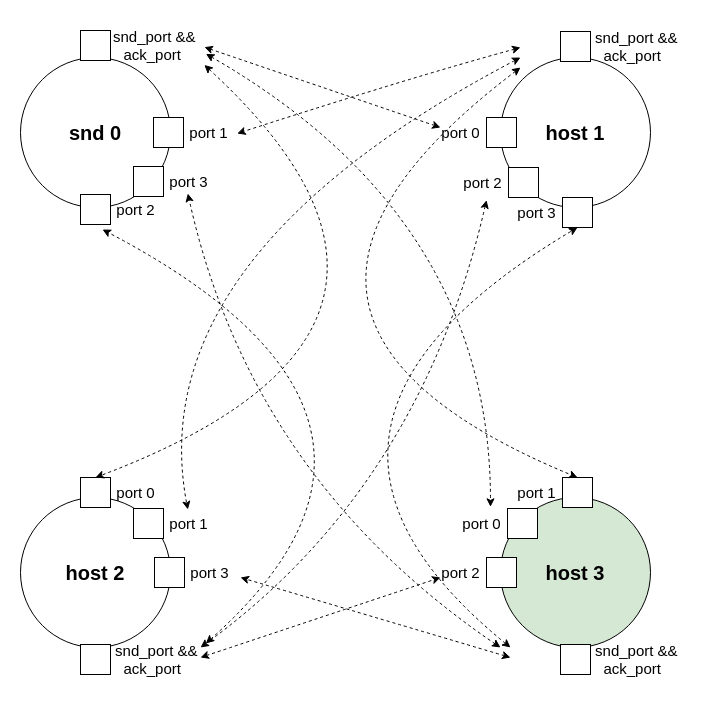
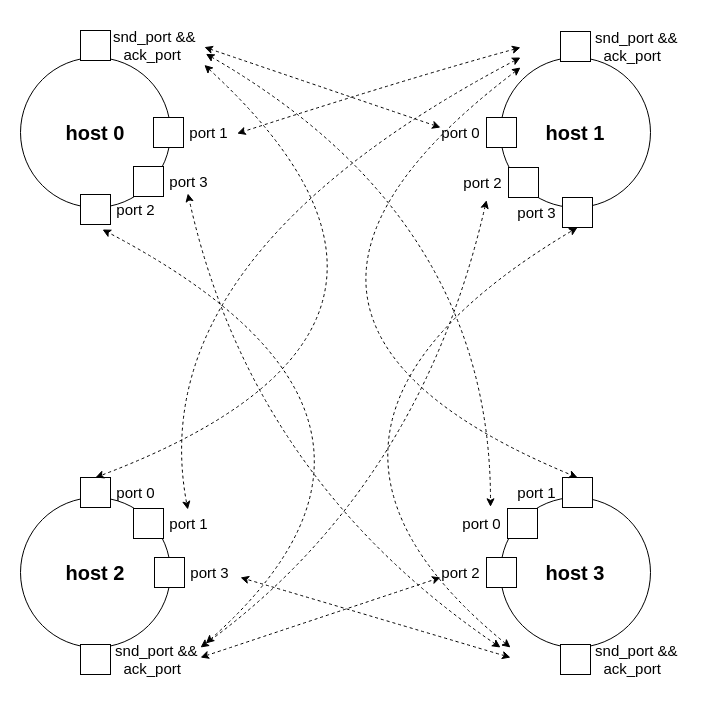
  <mxCell id="0" />
  <mxCell id="1" parent="0" />
- <mxCell id="2" value="&lt;b&gt;&lt;font style=&quot;font-size: 20px;&quot;&gt;snd 0&lt;/font&gt;&lt;/b&gt;" style="ellipse;whiteSpace=wrap;html=1;aspect=fixed;" vertex="1" parent="1"><mxGeometry x="20" y="57" width="150" height="150" as="geometry" /></mxCell>
+ <mxCell id="2" value="&lt;b&gt;&lt;font style=&quot;font-size: 20px;&quot;&gt;host 0&lt;/font&gt;&lt;/b&gt;" style="ellipse;whiteSpace=wrap;html=1;aspect=fixed;" vertex="1" parent="1"><mxGeometry x="20" y="57" width="150" height="150" as="geometry" /></mxCell>
  <mxCell id="3" value="&lt;b&gt;&lt;font style=&quot;font-size: 20px;&quot;&gt;host 2&lt;/font&gt;&lt;/b&gt;" style="ellipse;whiteSpace=wrap;html=1;aspect=fixed;" vertex="1" parent="1"><mxGeometry x="20" y="497" width="150" height="150" as="geometry" /></mxCell>
  <mxCell id="4" value="&lt;b&gt;&lt;font style=&quot;font-size: 20px;&quot;&gt;host 1&lt;/font&gt;&lt;/b&gt;" style="ellipse;whiteSpace=wrap;html=1;aspect=fixed;" vertex="1" parent="1"><mxGeometry x="500" y="57" width="150" height="150" as="geometry" /></mxCell>
- <mxCell id="5" value="&lt;b&gt;&lt;font style=&quot;font-size: 20px;&quot;&gt;host 3&lt;/font&gt;&lt;/b&gt;" style="ellipse;whiteSpace=wrap;html=1;aspect=fixed;fillColor=#d5e8d4;" vertex="1" parent="1"><mxGeometry x="500" y="497" width="150" height="150" as="geometry" /></mxCell>
+ <mxCell id="5" value="&lt;b&gt;&lt;font style=&quot;font-size: 20px;&quot;&gt;host 3&lt;/font&gt;&lt;/b&gt;" style="ellipse;whiteSpace=wrap;html=1;aspect=fixed;" vertex="1" parent="1"><mxGeometry x="500" y="497" width="150" height="150" as="geometry" /></mxCell>
  <mxCell id="6" value="" style="group" vertex="1" connectable="0" parent="1"><mxGeometry x="153" y="117" width="85" height="30" as="geometry" /></mxCell>
  <mxCell id="7" value="" style="whiteSpace=wrap;html=1;aspect=fixed;" vertex="1" parent="6"><mxGeometry width="30" height="30" as="geometry" /></mxCell>
  <mxCell id="8" value="&lt;font style=&quot;font-size: 15px;&quot;&gt;port 1&lt;/font&gt;" style="text;html=1;align=center;verticalAlign=middle;resizable=0;points=[];autosize=1;strokeColor=none;fillColor=none;" vertex="1" parent="6"><mxGeometry x="25" width="60" height="30" as="geometry" /></mxCell>
  <mxCell id="9" value="" style="group" vertex="1" connectable="0" parent="1"><mxGeometry x="80" y="194" width="85" height="30" as="geometry" /></mxCell>
  <mxCell id="10" value="" style="whiteSpace=wrap;html=1;aspect=fixed;" vertex="1" parent="9"><mxGeometry width="30" height="30" as="geometry" /></mxCell>
  <mxCell id="11" value="&lt;font style=&quot;font-size: 15px;&quot;&gt;port 2&lt;/font&gt;" style="text;html=1;align=center;verticalAlign=middle;resizable=0;points=[];autosize=1;strokeColor=none;fillColor=none;" vertex="1" parent="9"><mxGeometry x="25" width="60" height="30" as="geometry" /></mxCell>
  <mxCell id="12" value="" style="group" vertex="1" connectable="0" parent="1"><mxGeometry x="133" y="166" width="85" height="30" as="geometry" /></mxCell>
  <mxCell id="13" value="" style="whiteSpace=wrap;html=1;aspect=fixed;" vertex="1" parent="12"><mxGeometry width="30" height="30" as="geometry" /></mxCell>
  <mxCell id="14" value="&lt;font style=&quot;font-size: 15px;&quot;&gt;port 3&lt;/font&gt;" style="text;html=1;align=center;verticalAlign=middle;resizable=0;points=[];autosize=1;strokeColor=none;fillColor=none;" vertex="1" parent="12"><mxGeometry x="25" width="60" height="30" as="geometry" /></mxCell>
  <mxCell id="15" value="" style="group" vertex="1" connectable="0" parent="1"><mxGeometry x="80" y="477" width="85" height="30" as="geometry" /></mxCell>
  <mxCell id="16" value="" style="whiteSpace=wrap;html=1;aspect=fixed;" vertex="1" parent="15"><mxGeometry width="30" height="30" as="geometry" /></mxCell>
  <mxCell id="17" value="&lt;font style=&quot;font-size: 15px;&quot;&gt;port 0&lt;/font&gt;" style="text;html=1;align=center;verticalAlign=middle;resizable=0;points=[];autosize=1;strokeColor=none;fillColor=none;" vertex="1" parent="15"><mxGeometry x="25" width="60" height="30" as="geometry" /></mxCell>
  <mxCell id="18" value="" style="group" vertex="1" connectable="0" parent="1"><mxGeometry x="154" y="557" width="85" height="30" as="geometry" /></mxCell>
  <mxCell id="19" value="" style="whiteSpace=wrap;html=1;aspect=fixed;" vertex="1" parent="18"><mxGeometry width="30" height="30" as="geometry" /></mxCell>
  <mxCell id="20" value="&lt;font style=&quot;font-size: 15px;&quot;&gt;port 3&lt;/font&gt;" style="text;html=1;align=center;verticalAlign=middle;resizable=0;points=[];autosize=1;strokeColor=none;fillColor=none;" vertex="1" parent="18"><mxGeometry x="25" width="60" height="30" as="geometry" /></mxCell>
  <mxCell id="21" value="" style="group" vertex="1" connectable="0" parent="1"><mxGeometry x="133" y="508" width="85" height="30" as="geometry" /></mxCell>
  <mxCell id="22" value="" style="whiteSpace=wrap;html=1;aspect=fixed;" vertex="1" parent="21"><mxGeometry width="30" height="30" as="geometry" /></mxCell>
  <mxCell id="23" value="&lt;font style=&quot;font-size: 15px;&quot;&gt;port 1&lt;/font&gt;" style="text;html=1;align=center;verticalAlign=middle;resizable=0;points=[];autosize=1;strokeColor=none;fillColor=none;" vertex="1" parent="21"><mxGeometry x="25" width="60" height="30" as="geometry" /></mxCell>
  <mxCell id="24" value="" style="group" vertex="1" connectable="0" parent="1"><mxGeometry x="430" y="117" width="86" height="30" as="geometry" /></mxCell>
  <mxCell id="25" value="" style="whiteSpace=wrap;html=1;aspect=fixed;" vertex="1" parent="24"><mxGeometry x="56" width="30" height="30" as="geometry" /></mxCell>
  <mxCell id="26" value="&lt;font style=&quot;font-size: 15px;&quot;&gt;port 0&lt;/font&gt;" style="text;html=1;align=center;verticalAlign=middle;resizable=0;points=[];autosize=1;strokeColor=none;fillColor=none;" vertex="1" parent="24"><mxGeometry width="60" height="30" as="geometry" /></mxCell>
  <mxCell id="27" value="" style="group" vertex="1" connectable="0" parent="1"><mxGeometry x="452" y="167" width="86" height="30" as="geometry" /></mxCell>
  <mxCell id="28" value="" style="whiteSpace=wrap;html=1;aspect=fixed;" vertex="1" parent="27"><mxGeometry x="56" width="30" height="30" as="geometry" /></mxCell>
  <mxCell id="29" value="&lt;font style=&quot;font-size: 15px;&quot;&gt;port 2&lt;/font&gt;" style="text;html=1;align=center;verticalAlign=middle;resizable=0;points=[];autosize=1;strokeColor=none;fillColor=none;" vertex="1" parent="27"><mxGeometry width="60" height="30" as="geometry" /></mxCell>
  <mxCell id="30" value="" style="group" vertex="1" connectable="0" parent="1"><mxGeometry x="506" y="197" width="86" height="30" as="geometry" /></mxCell>
  <mxCell id="31" value="" style="whiteSpace=wrap;html=1;aspect=fixed;" vertex="1" parent="30"><mxGeometry x="56" width="30" height="30" as="geometry" /></mxCell>
  <mxCell id="32" value="&lt;font style=&quot;font-size: 15px;&quot;&gt;port 3&lt;/font&gt;" style="text;html=1;align=center;verticalAlign=middle;resizable=0;points=[];autosize=1;strokeColor=none;fillColor=none;" vertex="1" parent="30"><mxGeometry width="60" height="30" as="geometry" /></mxCell>
  <mxCell id="33" value="" style="group" vertex="1" connectable="0" parent="1"><mxGeometry x="430" y="557" width="86" height="30" as="geometry" /></mxCell>
  <mxCell id="34" value="" style="whiteSpace=wrap;html=1;aspect=fixed;" vertex="1" parent="33"><mxGeometry x="56" width="30" height="30" as="geometry" /></mxCell>
  <mxCell id="35" value="&lt;font style=&quot;font-size: 15px;&quot;&gt;port 2&lt;/font&gt;" style="text;html=1;align=center;verticalAlign=middle;resizable=0;points=[];autosize=1;strokeColor=none;fillColor=none;" vertex="1" parent="33"><mxGeometry width="60" height="30" as="geometry" /></mxCell>
  <mxCell id="36" value="" style="group" vertex="1" connectable="0" parent="1"><mxGeometry x="451" y="508" width="86" height="30" as="geometry" /></mxCell>
  <mxCell id="37" value="" style="whiteSpace=wrap;html=1;aspect=fixed;" vertex="1" parent="36"><mxGeometry x="56" width="30" height="30" as="geometry" /></mxCell>
  <mxCell id="38" value="&lt;font style=&quot;font-size: 15px;&quot;&gt;port 0&lt;/font&gt;" style="text;html=1;align=center;verticalAlign=middle;resizable=0;points=[];autosize=1;strokeColor=none;fillColor=none;" vertex="1" parent="36"><mxGeometry width="60" height="30" as="geometry" /></mxCell>
  <mxCell id="39" value="" style="group" vertex="1" connectable="0" parent="1"><mxGeometry x="506" y="477" width="86" height="30" as="geometry" /></mxCell>
  <mxCell id="40" value="" style="whiteSpace=wrap;html=1;aspect=fixed;" vertex="1" parent="39"><mxGeometry x="56" width="30" height="30" as="geometry" /></mxCell>
  <mxCell id="41" value="&lt;font style=&quot;font-size: 15px;&quot;&gt;port 1&lt;/font&gt;" style="text;html=1;align=center;verticalAlign=middle;resizable=0;points=[];autosize=1;strokeColor=none;fillColor=none;" vertex="1" parent="39"><mxGeometry width="60" height="30" as="geometry" /></mxCell>
  <mxCell id="42" value="" style="group" vertex="1" connectable="0" parent="1"><mxGeometry x="80" y="30" width="125" height="40" as="geometry" /></mxCell>
  <mxCell id="43" value="" style="whiteSpace=wrap;html=1;aspect=fixed;" vertex="1" parent="42"><mxGeometry width="30" height="30" as="geometry" /></mxCell>
  <mxCell id="44" value="&lt;font style=&quot;font-size: 15px;&quot;&gt;&lt;span style=&quot;white-space: pre;&quot;&gt;&#09;&lt;/span&gt;&amp;nbsp;snd_port &amp;amp;&amp;amp;&lt;/font&gt;&lt;div&gt;&lt;font style=&quot;font-size: 15px;&quot;&gt;&amp;nbsp; &amp;nbsp; &amp;nbsp; &amp;nbsp; ack_port&lt;/font&gt;&lt;/div&gt;" style="text;html=1;align=center;verticalAlign=middle;resizable=0;points=[];autosize=1;strokeColor=none;fillColor=none;" vertex="1" parent="42"><mxGeometry x="-15" y="-10" width="140" height="50" as="geometry" /></mxCell>
  <mxCell id="45" value="" style="group" vertex="1" connectable="0" parent="1"><mxGeometry x="80" y="644" width="130" height="40" as="geometry" /></mxCell>
  <mxCell id="46" value="" style="whiteSpace=wrap;html=1;aspect=fixed;" vertex="1" parent="45"><mxGeometry width="30" height="30" as="geometry" /></mxCell>
  <mxCell id="47" value="&lt;font style=&quot;font-size: 15px;&quot;&gt;&lt;span style=&quot;white-space: pre;&quot;&gt;&#09;&lt;/span&gt;&amp;nbsp; snd_port &amp;amp;&amp;amp;&lt;/font&gt;&lt;div&gt;&lt;font style=&quot;font-size: 15px;&quot;&gt;&amp;nbsp; &amp;nbsp; &amp;nbsp; &amp;nbsp; ack_port&lt;/font&gt;&lt;/div&gt;" style="text;html=1;align=center;verticalAlign=middle;resizable=0;points=[];autosize=1;strokeColor=none;fillColor=none;" vertex="1" parent="45"><mxGeometry x="-20" y="-10" width="150" height="50" as="geometry" /></mxCell>
  <mxCell id="48" value="" style="group" vertex="1" connectable="0" parent="1"><mxGeometry x="560" y="31" width="130" height="40" as="geometry" /></mxCell>
  <mxCell id="49" value="" style="whiteSpace=wrap;html=1;aspect=fixed;" vertex="1" parent="48"><mxGeometry width="30" height="30" as="geometry" /></mxCell>
  <mxCell id="50" value="&lt;font style=&quot;font-size: 15px;&quot;&gt;&lt;span style=&quot;white-space: pre;&quot;&gt;&#09;&lt;/span&gt;&amp;nbsp; snd_port &amp;amp;&amp;amp;&lt;/font&gt;&lt;div&gt;&lt;font style=&quot;font-size: 15px;&quot;&gt;&amp;nbsp; &amp;nbsp; &amp;nbsp; &amp;nbsp; ack_port&lt;/font&gt;&lt;/div&gt;" style="text;html=1;align=center;verticalAlign=middle;resizable=0;points=[];autosize=1;strokeColor=none;fillColor=none;" vertex="1" parent="48"><mxGeometry x="-20" y="-10" width="150" height="50" as="geometry" /></mxCell>
  <mxCell id="51" value="" style="group" vertex="1" connectable="0" parent="1"><mxGeometry x="560" y="644" width="130" height="40" as="geometry" /></mxCell>
  <mxCell id="52" value="" style="whiteSpace=wrap;html=1;aspect=fixed;" vertex="1" parent="51"><mxGeometry width="30" height="30" as="geometry" /></mxCell>
  <mxCell id="53" value="&lt;font style=&quot;font-size: 15px;&quot;&gt;&lt;span style=&quot;white-space: pre;&quot;&gt;&#09;&lt;/span&gt;&amp;nbsp; snd_port &amp;amp;&amp;amp;&lt;/font&gt;&lt;div&gt;&lt;font style=&quot;font-size: 15px;&quot;&gt;&amp;nbsp; &amp;nbsp; &amp;nbsp; &amp;nbsp; ack_port&lt;/font&gt;&lt;/div&gt;" style="text;html=1;align=center;verticalAlign=middle;resizable=0;points=[];autosize=1;strokeColor=none;fillColor=none;" vertex="1" parent="51"><mxGeometry x="-20" y="-10" width="150" height="50" as="geometry" /></mxCell>
  <mxCell id="54" value="" style="endArrow=classic;dashed=1;html=1;endFill=1;rounded=0;curved=1;exitX=0.992;exitY=0.533;exitDx=0;exitDy=0;exitPerimeter=0;startArrow=classic;startFill=1;" edge="1" parent="1" source="44"><mxGeometry width="50" height="50" relative="1" as="geometry"><mxPoint x="210" y="-43" as="sourcePoint" /><mxPoint x="440" y="127" as="targetPoint" /></mxGeometry></mxCell>
  <mxCell id="55" value="" style="endArrow=classic;dashed=1;html=1;endFill=1;rounded=0;curved=1;exitX=1.003;exitY=0.667;exitDx=0;exitDy=0;exitPerimeter=0;entryX=0.65;entryY=-0.056;entryDx=0;entryDy=0;entryPerimeter=0;startArrow=classic;startFill=1;" edge="1" parent="1" source="44" target="38"><mxGeometry width="50" height="50" relative="1" as="geometry"><mxPoint x="204" y="63" as="sourcePoint" /><mxPoint x="443" y="143" as="targetPoint" /><Array as="points"><mxPoint x="490" y="217" /></Array></mxGeometry></mxCell>
  <mxCell id="56" value="" style="endArrow=classic;dashed=1;html=1;endFill=1;rounded=0;curved=1;exitX=0.992;exitY=0.889;exitDx=0;exitDy=0;exitPerimeter=0;entryX=0.5;entryY=0;entryDx=0;entryDy=0;startArrow=classic;startFill=1;" edge="1" parent="1" source="44" target="16"><mxGeometry width="50" height="50" relative="1" as="geometry"><mxPoint x="214" y="73" as="sourcePoint" /><mxPoint x="453" y="153" as="targetPoint" /><Array as="points"><mxPoint x="490" y="327" /></Array></mxGeometry></mxCell>
  <mxCell id="57" value="" style="endArrow=classic;dashed=1;html=1;endFill=1;rounded=0;curved=1;entryX=0.978;entryY=0.533;entryDx=0;entryDy=0;entryPerimeter=0;startArrow=classic;startFill=1;" edge="1" parent="1" target="8"><mxGeometry width="50" height="50" relative="1" as="geometry"><mxPoint x="520" y="47" as="sourcePoint" /><mxPoint x="443" y="143" as="targetPoint" /><Array as="points"><mxPoint x="410" y="77" /></Array></mxGeometry></mxCell>
  <mxCell id="58" value="" style="endArrow=classic;dashed=1;html=1;endFill=1;rounded=0;curved=1;entryX=0.489;entryY=0.033;entryDx=0;entryDy=0;entryPerimeter=0;startArrow=classic;startFill=1;" edge="1" parent="1" target="23"><mxGeometry width="50" height="50" relative="1" as="geometry"><mxPoint x="520" y="57" as="sourcePoint" /><mxPoint x="453" y="153" as="targetPoint" /><Array as="points"><mxPoint x="140" y="257" /></Array></mxGeometry></mxCell>
  <mxCell id="59" value="" style="endArrow=classic;dashed=1;html=1;endFill=1;rounded=0;curved=1;entryX=0.5;entryY=0;entryDx=0;entryDy=0;startArrow=classic;startFill=1;" edge="1" parent="1" target="40"><mxGeometry width="50" height="50" relative="1" as="geometry"><mxPoint x="520" y="67" as="sourcePoint" /><mxPoint x="463" y="163" as="targetPoint" /><Array as="points"><mxPoint x="190" y="317" /></Array></mxGeometry></mxCell>
  <mxCell id="60" value="" style="endArrow=classic;dashed=1;html=1;endFill=1;rounded=0;curved=1;entryX=-0.05;entryY=1.167;entryDx=0;entryDy=0;entryPerimeter=0;exitX=0.969;exitY=0.178;exitDx=0;exitDy=0;exitPerimeter=0;startArrow=classic;startFill=1;" edge="1" parent="1" source="47" target="11"><mxGeometry width="50" height="50" relative="1" as="geometry"><mxPoint x="198" y="652" as="sourcePoint" /><mxPoint x="443" y="143" as="targetPoint" /><Array as="points"><mxPoint x="460" y="417" /></Array></mxGeometry></mxCell>
  <mxCell id="61" value="" style="endArrow=classic;dashed=1;html=1;endFill=1;rounded=0;curved=1;entryX=0.567;entryY=1.089;entryDx=0;entryDy=0;entryPerimeter=0;startArrow=classic;startFill=1;" edge="1" parent="1" target="29"><mxGeometry width="50" height="50" relative="1" as="geometry"><mxPoint x="200" y="647" as="sourcePoint" /><mxPoint x="490" y="207" as="targetPoint" /><Array as="points"><mxPoint x="420" y="487" /></Array></mxGeometry></mxCell>
  <mxCell id="62" value="" style="endArrow=classic;dashed=1;html=1;endFill=1;rounded=0;curved=1;startArrow=classic;startFill=1;" edge="1" parent="1"><mxGeometry width="50" height="50" relative="1" as="geometry"><mxPoint x="200" y="657" as="sourcePoint" /><mxPoint x="440" y="577" as="targetPoint" /></mxGeometry></mxCell>
  <mxCell id="63" value="" style="endArrow=classic;dashed=1;html=1;endFill=1;rounded=0;curved=1;entryX=0.5;entryY=1;entryDx=0;entryDy=0;startArrow=classic;startFill=1;" edge="1" parent="1" target="31"><mxGeometry width="50" height="50" relative="1" as="geometry"><mxPoint x="510" y="647" as="sourcePoint" /><mxPoint x="437" y="580" as="targetPoint" /><Array as="points"><mxPoint x="240" y="427" /></Array></mxGeometry></mxCell>
  <mxCell id="64" value="" style="endArrow=classic;dashed=1;html=1;endFill=1;rounded=0;curved=1;entryX=0.489;entryY=0.9;entryDx=0;entryDy=0;entryPerimeter=0;startArrow=classic;startFill=1;" edge="1" parent="1" target="14"><mxGeometry width="50" height="50" relative="1" as="geometry"><mxPoint x="500" y="647" as="sourcePoint" /><mxPoint x="238" y="567" as="targetPoint" /><Array as="points"><mxPoint x="250" y="477" /></Array></mxGeometry></mxCell>
  <mxCell id="65" value="" style="endArrow=classic;dashed=1;html=1;endFill=1;rounded=0;curved=1;startArrow=classic;startFill=1;" edge="1" parent="1"><mxGeometry width="50" height="50" relative="1" as="geometry"><mxPoint x="510" y="657" as="sourcePoint" /><mxPoint x="240" y="577" as="targetPoint" /></mxGeometry></mxCell>
